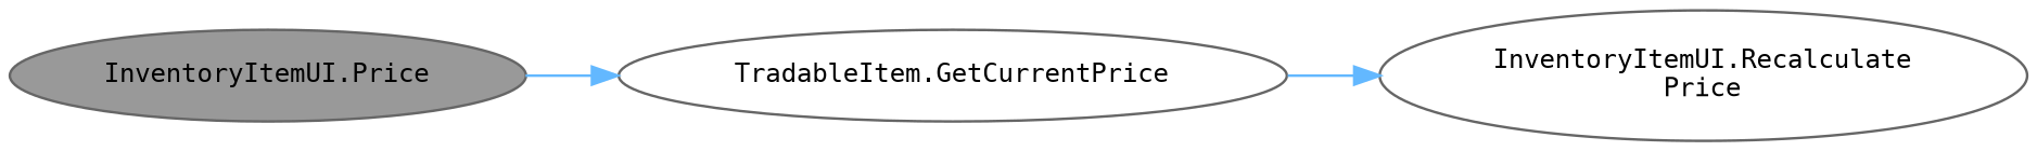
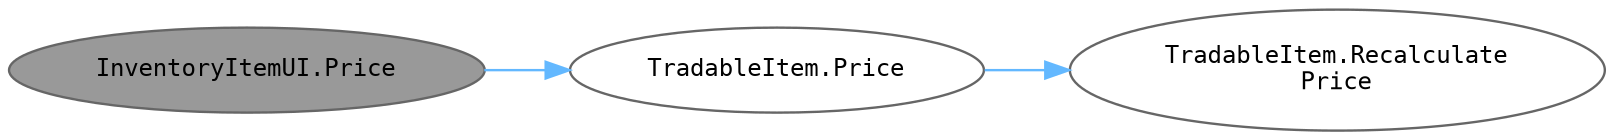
  digraph {
    rankdir=LR
    node [color=grey40 fillcolor=white fontname=Consolas fontsize=10 margin=0.1 style=filled]
    edge [color=steelblue1 fontname=Helvetica fontsize=10 labelfontname=Helvetica labelfontsize=10 style=solid]
    n1 [color=gray40 fillcolor=grey60 fontcolor=black height=0.2 label="InventoryItemUI.Price" width=0.4]
-   n2 [height=0.2 label="TradableItem.GetCurrentPrice" width=0.4]
-   n3 [height=0.2 label="InventoryItemUI.Recalculate\lPrice" width=0.4]
+   n2 [height=0.2 label="TradableItem.Price" width=0.4]
+   n3 [height=0.2 label="TradableItem.Recalculate\lPrice" width=0.4]
    n1 -> n2
    n2 -> n3
  }
